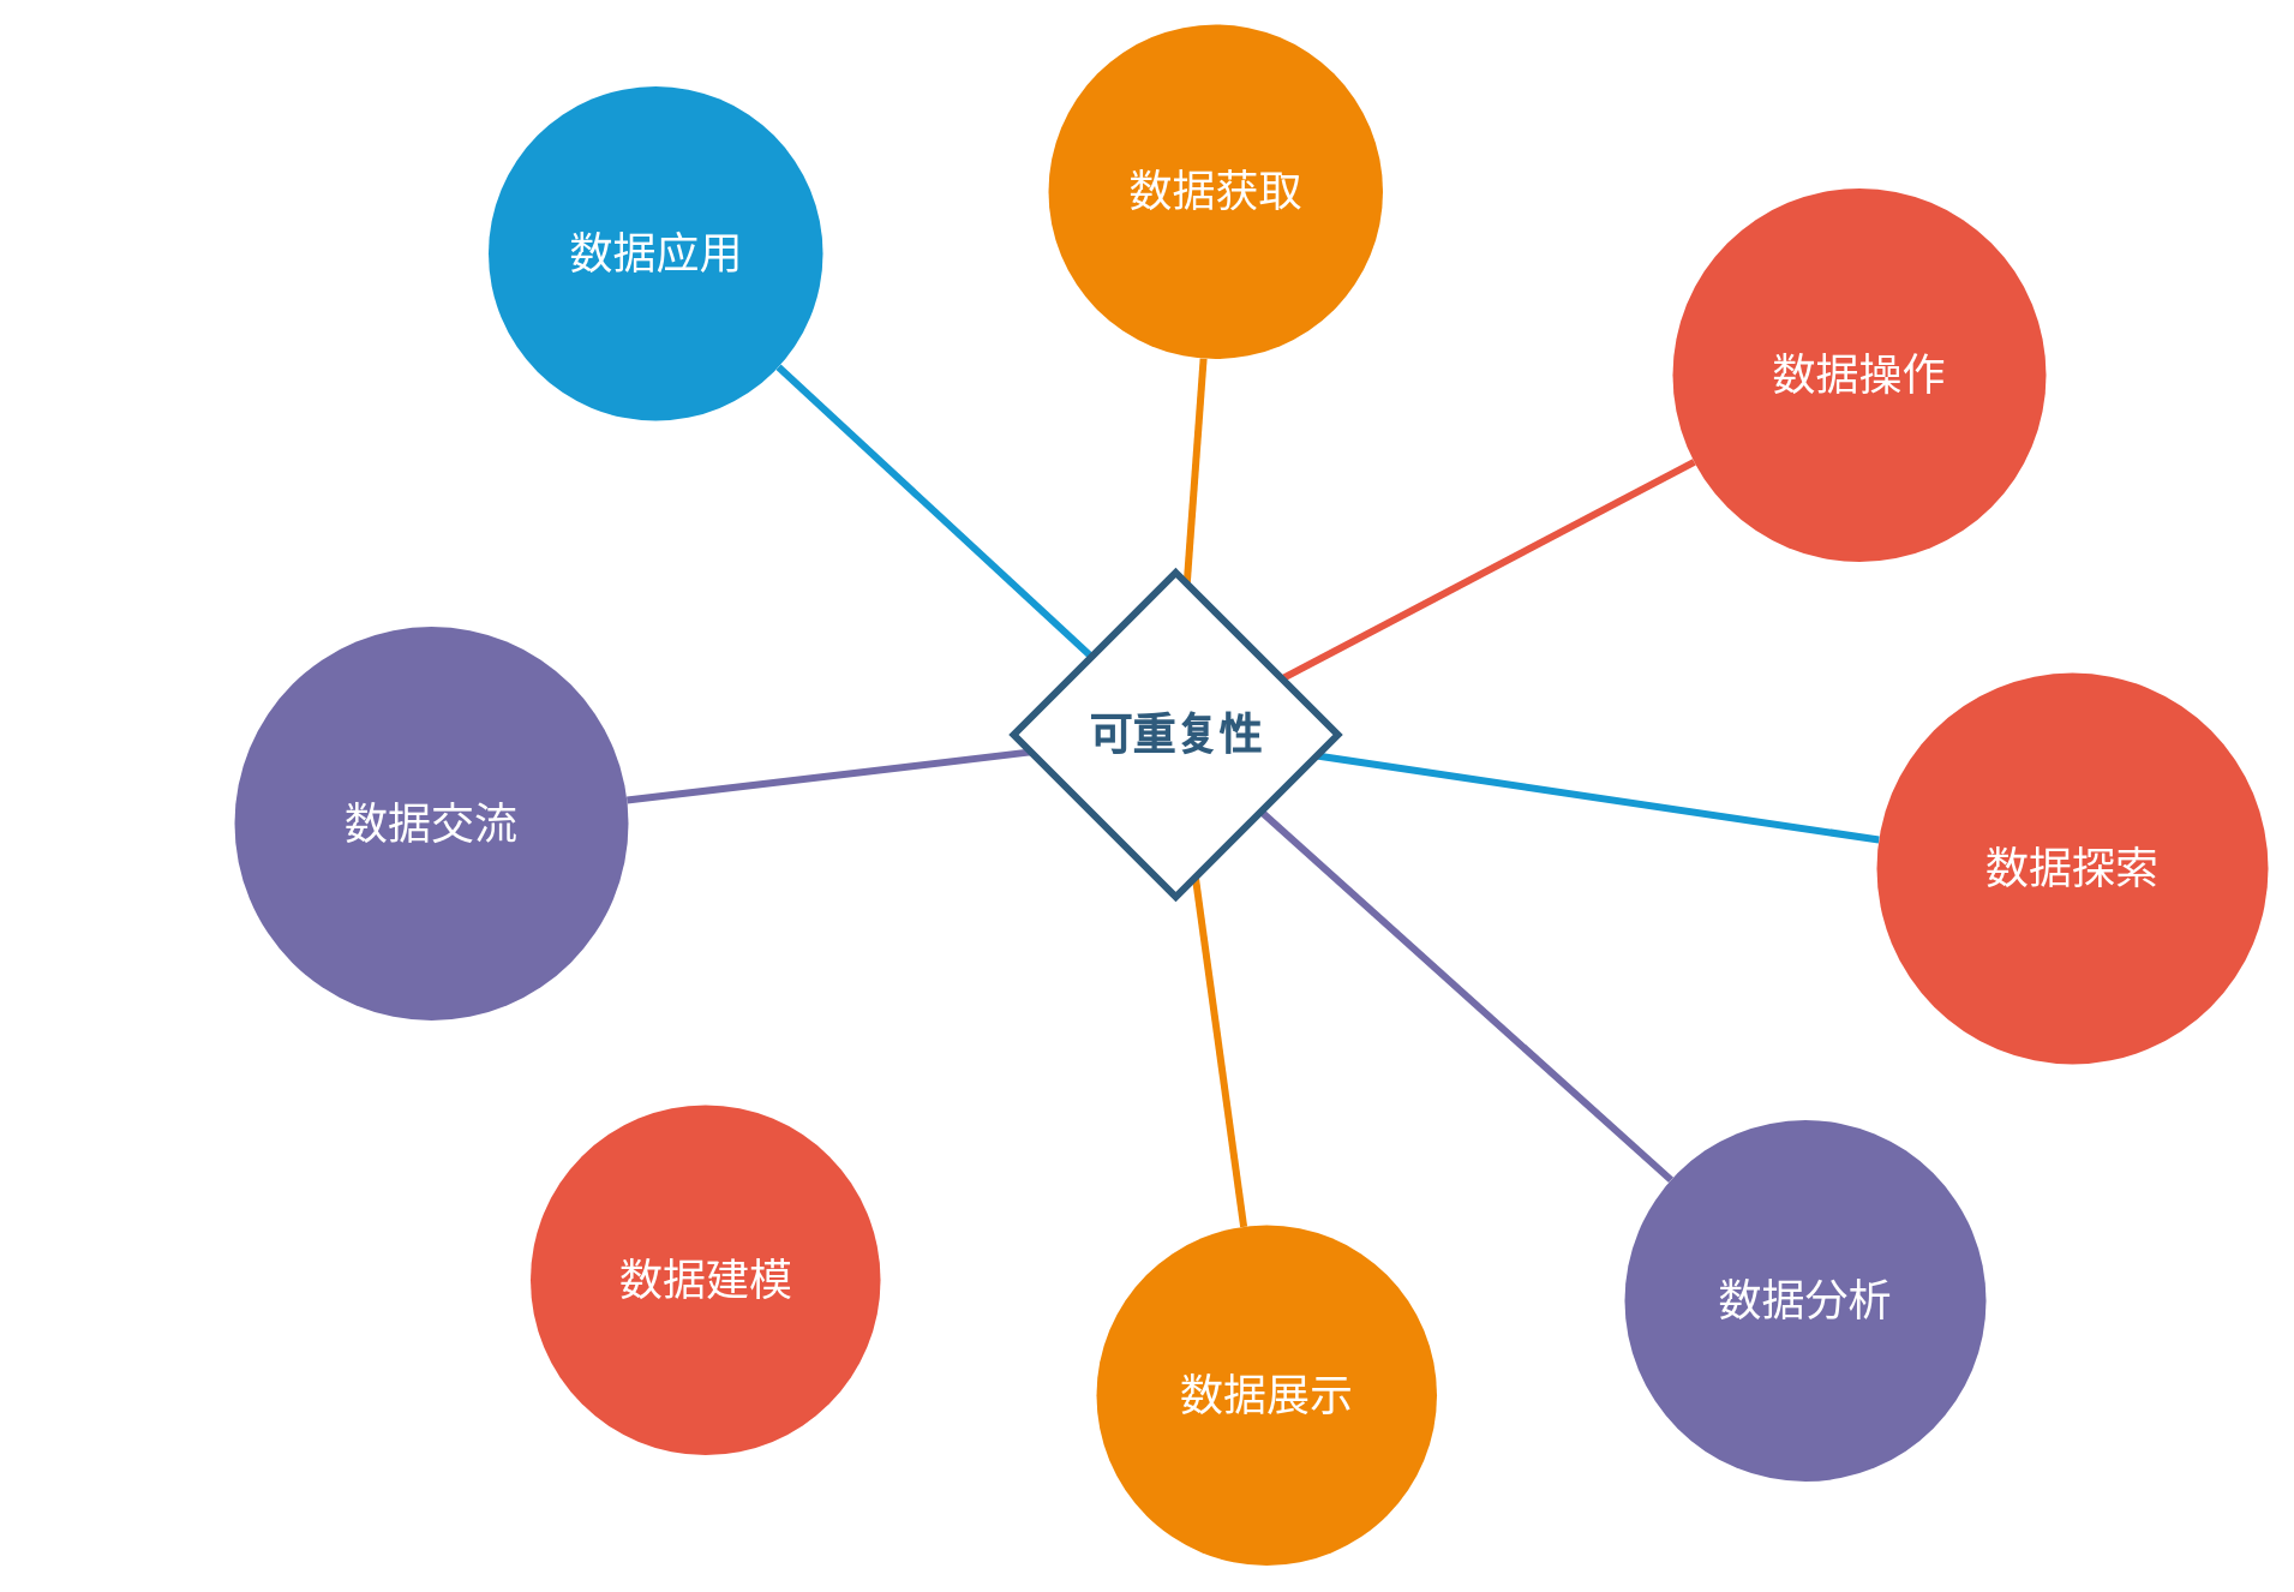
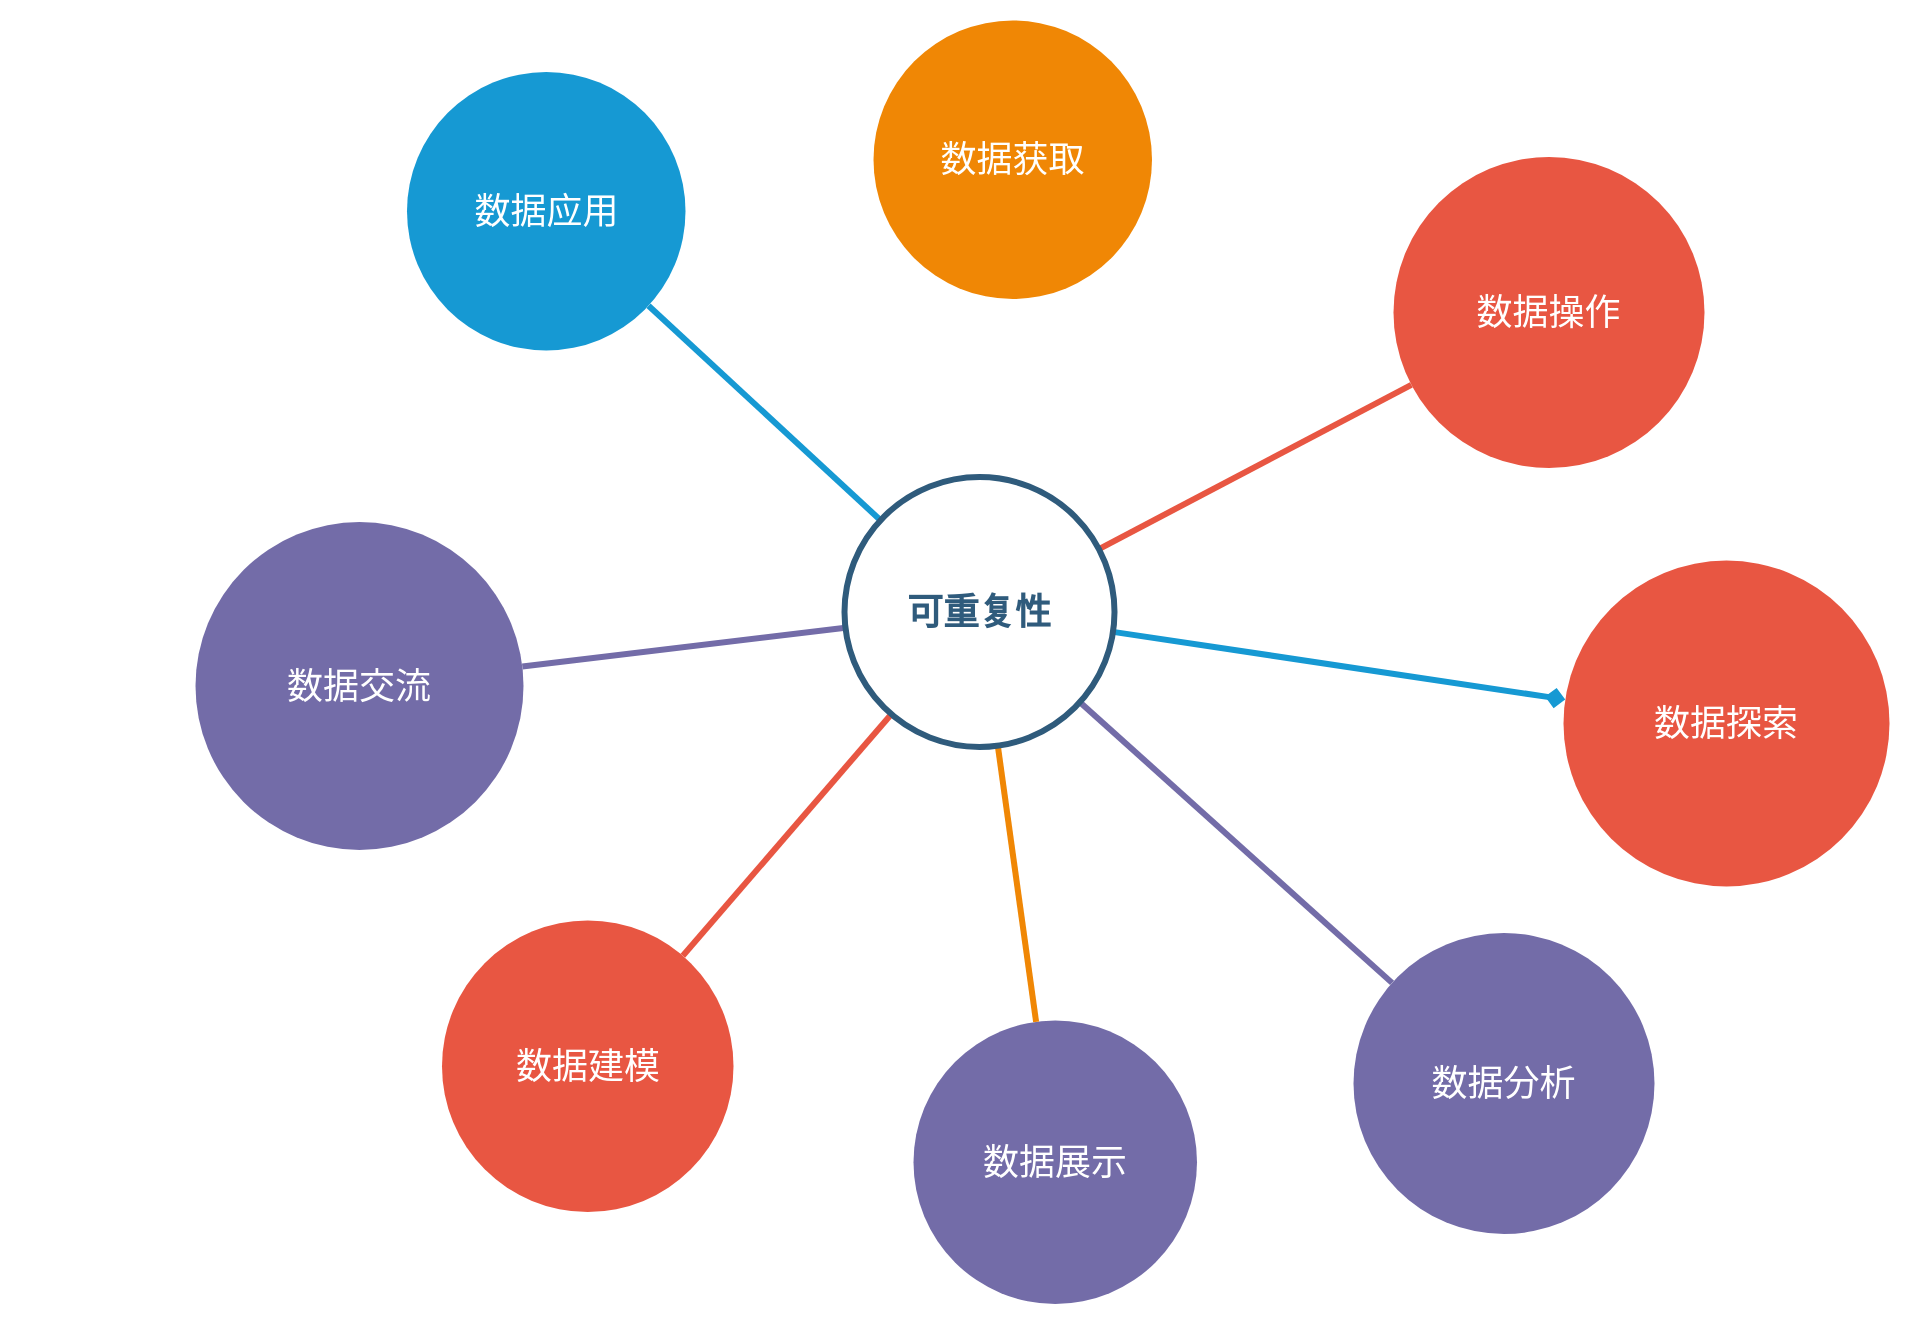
  <mxCell id="0" />
  <mxCell id="1" parent="0" />
  <mxCell id="2" value="数据应用" style="ellipse;whiteSpace=wrap;html=1;shadow=0;fontFamily=Helvetica;fontSize=36;fontColor=#FFFFFF;align=center;strokeWidth=3;fillColor=#1699D3;strokeColor=none;" parent="1" vertex="1"><mxGeometry x="406.5" y="71.5" width="278.5" height="278.5" as="geometry" /></mxCell>
  <mxCell id="3" value="数据获取" style="ellipse;whiteSpace=wrap;html=1;shadow=0;fontFamily=Helvetica;fontSize=36;fontColor=#FFFFFF;align=center;strokeWidth=3;fillColor=#F08705;strokeColor=none;gradientColor=none;" parent="1" vertex="1"><mxGeometry x="873" y="20" width="278.5" height="278.5" as="geometry" /></mxCell>
  <mxCell id="4" value="数据操作" style="ellipse;whiteSpace=wrap;html=1;shadow=0;fontFamily=Helvetica;fontSize=36;fontColor=#FFFFFF;align=center;strokeWidth=3;fillColor=#E85642;strokeColor=none;" parent="1" vertex="1"><mxGeometry x="1393" y="156.5" width="311" height="311" as="geometry" /></mxCell>
  <mxCell id="5" value="数据探索" style="ellipse;whiteSpace=wrap;html=1;shadow=0;fontFamily=Helvetica;fontSize=36;fontColor=#FFFFFF;align=center;strokeWidth=3;fillColor=#e85642;strokeColor=none;" parent="1" vertex="1"><mxGeometry x="1563" y="560" width="326" height="326" as="geometry" /></mxCell>
  <mxCell id="6" value="数据分析" style="ellipse;whiteSpace=wrap;html=1;shadow=0;fontFamily=Helvetica;fontSize=36;fontColor=#FFFFFF;align=center;strokeWidth=3;fillColor=#736ca8;strokeColor=none;" parent="1" vertex="1"><mxGeometry x="1353" y="932.5" width="301" height="301" as="geometry" /></mxCell>
- <mxCell id="7" value="数据展示" style="ellipse;whiteSpace=wrap;html=1;shadow=0;fontFamily=Helvetica;fontSize=36;fontColor=#FFFFFF;align=center;strokeWidth=3;fillColor=#F08705;strokeColor=none;" parent="1" vertex="1"><mxGeometry x="913" y="1020" width="283.5" height="283.5" as="geometry" /></mxCell>
+ <mxCell id="7" value="数据展示" style="ellipse;whiteSpace=wrap;html=1;shadow=0;fontFamily=Helvetica;fontSize=36;fontColor=#FFFFFF;align=center;strokeWidth=3;fillColor=#736ca8;strokeColor=none;" parent="1" vertex="1"><mxGeometry x="913" y="1020" width="283.5" height="283.5" as="geometry" /></mxCell>
  <mxCell id="8" value="数据建模" style="ellipse;whiteSpace=wrap;html=1;shadow=0;fontFamily=Helvetica;fontSize=36;fontColor=#FFFFFF;align=center;strokeWidth=3;fillColor=#E85642;strokeColor=none;" parent="1" vertex="1"><mxGeometry x="441.5" y="920" width="291.5" height="291.5" as="geometry" /></mxCell>
  <mxCell id="9" style="endArrow=none;strokeWidth=6;strokeColor=#1699D3;html=1;fontSize=36;" parent="1" source="18" target="2" edge="1"><mxGeometry relative="1" as="geometry" /></mxCell>
- <mxCell id="10" style="endArrow=none;strokeWidth=6;strokeColor=#f08705;html=1;fontSize=36;" parent="1" source="18" target="3" edge="1"><mxGeometry relative="1" as="geometry" /></mxCell>
  <mxCell id="11" style="endArrow=none;strokeWidth=6;strokeColor=#E85642;html=1;fontSize=36;" parent="1" source="18" target="4" edge="1"><mxGeometry relative="1" as="geometry" /></mxCell>
- <mxCell id="12" style="endArrow=none;strokeWidth=6;strokeColor=#1699D3;html=1;fontSize=36;" parent="1" source="18" target="5" edge="1"><mxGeometry relative="1" as="geometry" /></mxCell>
+ <mxCell id="12" style="endArrow=diamond;strokeWidth=6;strokeColor=#1699D3;html=1;fontSize=36;" parent="1" source="18" target="5" edge="1"><mxGeometry relative="1" as="geometry" /></mxCell>
  <mxCell id="13" style="endArrow=none;strokeWidth=6;strokeColor=#736CA8;html=1;fontSize=36;" parent="1" source="18" target="19" edge="1"><mxGeometry relative="1" as="geometry" /></mxCell>
  <mxCell id="14" style="endArrow=none;strokeWidth=6;strokeColor=#736ca8;html=1;fontSize=36;" parent="1" source="18" target="6" edge="1"><mxGeometry relative="1" as="geometry" /></mxCell>
  <mxCell id="15" value="" style="edgeStyle=none;endArrow=none;strokeWidth=6;strokeColor=#F08705;html=1;fontSize=36;" parent="1" source="18" target="7" edge="1"><mxGeometry x="181" y="226.5" width="100" height="100" as="geometry"><mxPoint x="64" y="126.5" as="sourcePoint" /><mxPoint x="164" y="26.5" as="targetPoint" /></mxGeometry></mxCell>
+ <mxCell id="16" value="" style="edgeStyle=none;endArrow=none;strokeWidth=6;strokeColor=#E85642;html=1;fontSize=36;" parent="1" source="18" target="8" edge="1"><mxGeometry x="181" y="226.5" width="100" height="100" as="geometry"><mxPoint x="64" y="126.5" as="sourcePoint" /><mxPoint x="164" y="26.5" as="targetPoint" /></mxGeometry></mxCell>
  <mxCell id="17" style="edgeStyle=orthogonalEdgeStyle;rounded=0;html=1;exitX=0.75;exitY=0;entryX=0.75;entryY=0;startArrow=none;startFill=0;endArrow=block;endFill=1;jettySize=auto;orthogonalLoop=1;strokeColor=#12aab5;strokeWidth=6;fontSize=36;fontColor=#2F5B7C;" parent="1" edge="1"><mxGeometry relative="1" as="geometry"><mxPoint x="1494" y="171.5" as="sourcePoint" /><mxPoint x="1494" y="171.5" as="targetPoint" /></mxGeometry></mxCell>
- <mxCell id="18" value="可重复性" style="rhombus;whiteSpace=wrap;html=1;shadow=0;fontFamily=Helvetica;fontSize=36;fontColor=#2F5B7C;align=center;strokeColor=#2F5B7C;strokeWidth=6;fillColor=#FFFFFF;fontStyle=1;gradientColor=none;" parent="1" vertex="1"><mxGeometry x="844" y="476.5" width="270" height="270" as="geometry" /></mxCell>
+ <mxCell id="18" value="可重复性" style="ellipse;whiteSpace=wrap;html=1;shadow=0;fontFamily=Helvetica;fontSize=36;fontColor=#2F5B7C;align=center;strokeColor=#2F5B7C;strokeWidth=6;fillColor=#FFFFFF;fontStyle=1;gradientColor=none;" parent="1" vertex="1"><mxGeometry x="844" y="476.5" width="270" height="270" as="geometry" /></mxCell>
  <mxCell id="19" value="数据交流" style="ellipse;whiteSpace=wrap;html=1;shadow=0;fontFamily=Helvetica;fontSize=36;fontColor=#FFFFFF;align=center;strokeWidth=3;fillColor=#736ca8;strokeColor=none;" parent="1" vertex="1"><mxGeometry x="195" y="521.5" width="328" height="328" as="geometry" /></mxCell>
  <mxCell id="20" style="edgeStyle=none;rounded=0;html=1;exitX=0.5;exitY=1;endArrow=none;endFill=0;jettySize=auto;orthogonalLoop=1;strokeColor=#736CA8;strokeWidth=2;fillColor=#64bbe2;fontSize=36;fontColor=#23445D;" parent="1" edge="1"><mxGeometry relative="1" as="geometry"><mxPoint x="20" y="571.5" as="sourcePoint" /><mxPoint x="20" y="571.5" as="targetPoint" /></mxGeometry></mxCell>
